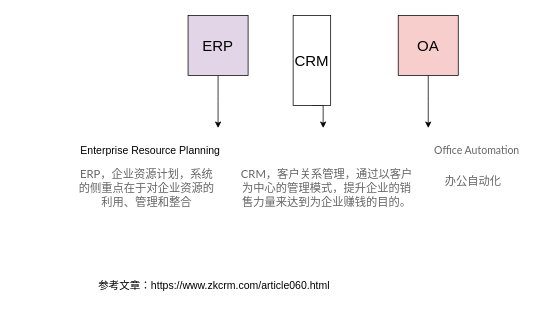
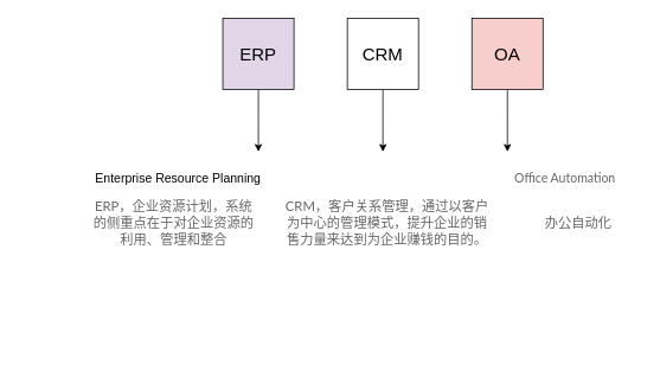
  <mxCell id="0" />
  <mxCell id="1" parent="0" />
  <mxCell id="2" style="edgeStyle=orthogonalEdgeStyle;rounded=0;orthogonalLoop=1;jettySize=auto;html=1;exitX=0.5;exitY=1;exitDx=0;exitDy=0;" edge="1" parent="1" source="3"><mxGeometry relative="1" as="geometry"><mxPoint x="290" y="170" as="targetPoint" /></mxGeometry></mxCell>
  <mxCell id="3" value="ERP" style="whiteSpace=wrap;html=1;aspect=fixed;fontSize=20;fillColor=#e1d5e7;" vertex="1" parent="1"><mxGeometry x="250" y="20" width="80" height="80" as="geometry" /></mxCell>
  <mxCell id="4" style="edgeStyle=orthogonalEdgeStyle;rounded=0;orthogonalLoop=1;jettySize=auto;html=1;exitX=0.5;exitY=1;exitDx=0;exitDy=0;" edge="1" parent="1" source="5"><mxGeometry relative="1" as="geometry"><mxPoint x="430" y="170" as="targetPoint" /></mxGeometry></mxCell>
- <mxCell id="5" value="CRM" style="whiteSpace=wrap;html=1;aspect=fixed;fontSize=20;" vertex="1" parent="1"><mxGeometry x="390" y="20" width="50" height="120" as="geometry" /></mxCell>
+ <mxCell id="5" value="CRM" style="whiteSpace=wrap;html=1;aspect=fixed;fontSize=20;" vertex="1" parent="1"><mxGeometry x="390" y="20" width="80" height="80" as="geometry" /></mxCell>
  <mxCell id="6" style="edgeStyle=orthogonalEdgeStyle;rounded=0;orthogonalLoop=1;jettySize=auto;html=1;exitX=0.5;exitY=1;exitDx=0;exitDy=0;" edge="1" parent="1" source="7"><mxGeometry relative="1" as="geometry"><mxPoint x="570" y="170" as="targetPoint" /></mxGeometry></mxCell>
  <mxCell id="7" value="OA" style="whiteSpace=wrap;html=1;aspect=fixed;fontSize=20;fillColor=#f8cecc;" vertex="1" parent="1"><mxGeometry x="530" y="20" width="80" height="80" as="geometry" /></mxCell>
  <mxCell id="8" value="&lt;span style=&quot;font-family: arial; font-size: 14px; white-space: normal; background-color: rgb(255, 255, 255);&quot;&gt;Ent&lt;/span&gt;&lt;span style=&quot;font-family: arial; font-size: 14px; white-space: normal; background-color: rgb(255, 255, 255);&quot;&gt;erp&lt;/span&gt;&lt;span style=&quot;font-family: arial; font-size: 14px; white-space: normal; background-color: rgb(255, 255, 255);&quot;&gt;rise Resource Planning&lt;/span&gt;" style="text;html=1;strokeColor=none;fillColor=none;align=center;verticalAlign=middle;whiteSpace=wrap;rounded=0;fontSize=14;fontColor=#000000;" vertex="1" parent="1"><mxGeometry x="90" y="180" width="220" height="40" as="geometry" /></mxCell>
  <mxCell id="9" value="&lt;span style=&quot;color: rgb(101, 101, 101); font-family: lato, sans-serif; font-size: 14px; background-color: rgb(255, 255, 255);&quot;&gt;Office Automation&lt;/span&gt;" style="text;html=1;strokeColor=none;fillColor=none;align=center;verticalAlign=middle;whiteSpace=wrap;rounded=0;fontSize=14;" vertex="1" parent="1"><mxGeometry x="550" y="190" width="170" height="20" as="geometry" /></mxCell>
  <mxCell id="10" value="&lt;span style=&quot;color: rgb(101 , 101 , 101) ; font-family: &amp;#34;lato&amp;#34; , sans-serif ; font-size: 15px ; background-color: rgb(255 , 255 , 255)&quot;&gt;ERP，企业资源计划，系统的侧重点在于对企业资源的利用、管理和整合&lt;/span&gt;" style="text;html=1;strokeColor=none;fillColor=none;align=center;verticalAlign=middle;whiteSpace=wrap;rounded=0;fontSize=14;fontColor=#000000;" vertex="1" parent="1"><mxGeometry y="220" width="190" height="60" as="geometry" x="100" /></mxCell>
  <mxCell id="11" value="&lt;span style=&quot;color: rgb(101 , 101 , 101) ; font-family: &amp;#34;lato&amp;#34; , sans-serif ; font-size: 15px ; background-color: rgb(255 , 255 , 255)&quot;&gt;CRM，客户关系管理，&lt;/span&gt;&lt;span style=&quot;color: rgb(101 , 101 , 101) ; font-family: &amp;#34;lato&amp;#34; , sans-serif ; font-size: 15px ; background-color: rgb(255 , 255 , 255)&quot;&gt;通过以客户为中心的管理模式，提升企业的销售力量来达到为企业赚钱的目的。&lt;/span&gt;" style="text;html=1;strokeColor=none;fillColor=none;align=center;verticalAlign=middle;whiteSpace=wrap;rounded=0;fontSize=14;fontColor=#000000;" vertex="1" parent="1"><mxGeometry x="315" y="210" width="240" height="80" as="geometry" /></mxCell>
- <mxCell id="12" value="&lt;span style=&quot;color: rgb(101 , 101 , 101) ; font-family: &amp;#34;lato&amp;#34; , sans-serif ; font-size: 15px ; background-color: rgb(255 , 255 , 255)&quot;&gt;办公自动化&lt;/span&gt;" style="text;html=1;strokeColor=none;fillColor=none;align=center;verticalAlign=middle;whiteSpace=wrap;rounded=0;fontSize=14;fontColor=#000000;" vertex="1" parent="1"><mxGeometry x="570" y="220" width="120" height="40" as="geometry" /></mxCell>
- <mxCell id="13" value="参考文章：https://www.zkcrm.com/article060.html" style="text;html=1;strokeColor=none;fillColor=none;align=center;verticalAlign=middle;whiteSpace=wrap;rounded=0;fontSize=14;fontColor=#000000;" vertex="1" parent="1"><mxGeometry x="20" y="365" width="530" height="30" as="geometry" /></mxCell>
+ <mxCell id="12" value="&lt;span style=&quot;color: rgb(101 , 101 , 101) ; font-family: &amp;#34;lato&amp;#34; , sans-serif ; font-size: 15px ; background-color: rgb(255 , 255 , 255)&quot;&gt;办公自动化&lt;/span&gt;" style="text;html=1;strokeColor=none;fillColor=none;align=center;verticalAlign=middle;whiteSpace=wrap;rounded=0;fontSize=14;fontColor=#000000;" vertex="1" parent="1"><mxGeometry x="590" y="230" width="120" height="40" as="geometry" /></mxCell>
